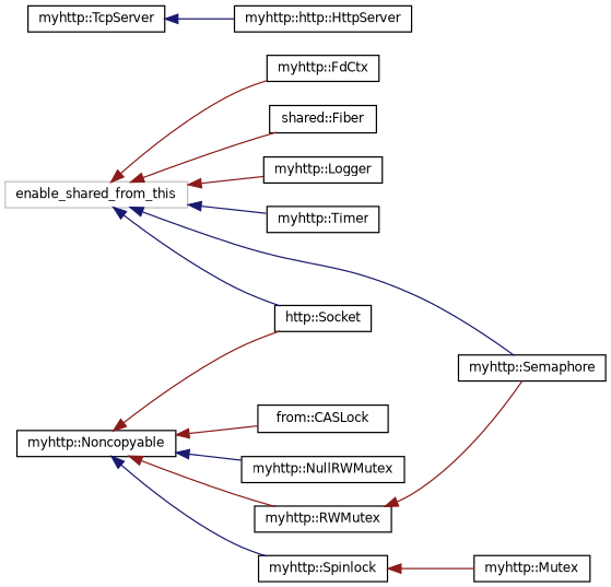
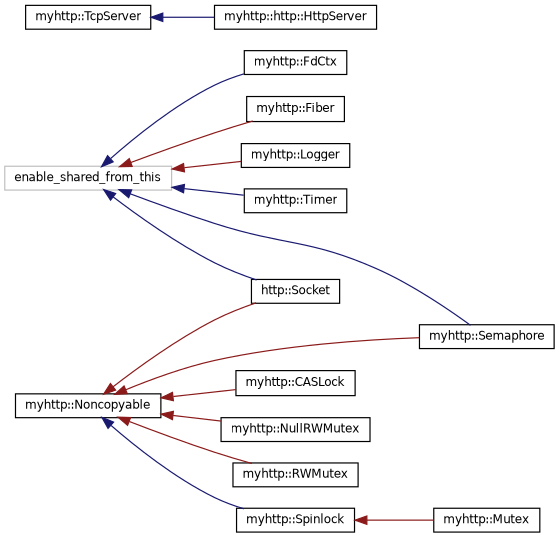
  digraph {
    rankdir=LR
    node [color=black fillcolor=white fontname=Helvetica fontsize=10 shape=record style=filled]
    edge [color=firebrick4 dir=back fontname=Helvetica fontsize=10 labelfontname=Helvetica labelfontsize=10 style=solid]
    n1 [color=grey75 height=0.2 label=enable_shared_from_this width=0.4]
    n2 [height=0.2 label="myhttp::FdCtx" width=0.4]
-   n3 [height=0.2 label="shared::Fiber" width=0.4]
+   n3 [height=0.2 label="myhttp::Fiber" width=0.4]
    n4 [height=0.2 label="myhttp::Logger" width=0.4]
    n5 [height=0.2 label="http::Socket" width=0.4]
    n6 [height=0.2 label="myhttp::Timer" width=0.4]
    n7 [height=0.2 label="myhttp::Semaphore" width=0.4]
    n8 [height=0.2 label="myhttp::TcpServer" width=0.4]
    n9 [height=0.2 label="myhttp::http::HttpServer" width=0.4]
    n10 [height=0.2 label="myhttp::Noncopyable" width=0.4]
-   n11 [height=0.2 label="from::CASLock" width=0.4]
+   n11 [height=0.2 label="myhttp::CASLock" width=0.4]
    n12 [height=0.2 label="myhttp::NullRWMutex" width=0.4]
    n13 [height=0.2 label="myhttp::RWMutex" width=0.4]
    n14 [height=0.2 label="myhttp::Spinlock" width=0.4]
    n15 [height=0.2 label="myhttp::Mutex" width=0.4]
-   n1 -> n2
+   n1 -> n2 [color=midnightblue]
    n1 -> n3
    n1 -> n4
    n1 -> n5 [color=midnightblue]
    n1 -> n6 [color=midnightblue]
    n1 -> n7 [color=midnightblue]
    n8 -> n9 [color=midnightblue]
    n10 -> n5
-   n13 -> n7
+   n10 -> n7
    n10 -> n11
-   n10 -> n12 [color=midnightblue]
+   n10 -> n12
    n10 -> n13
    n10 -> n14 [color=midnightblue]
    n14 -> n15
  }
